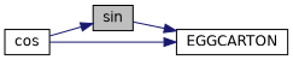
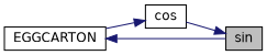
  digraph {
    rankdir=RL
    node [color=black fontname=Helvetica fontsize=12 shape=record]
    edge [color=midnightblue dir=back fontname=Helvetica fontsize=12 labelfontname=Helvetica labelfontsize=12 style=solid]
    n1 [fillcolor=grey75 fontcolor=black height=0.2 label=sin style=filled width=0.4]
    n2 [height=0.2 label=cos width=0.4]
    n3 [height=0.2 label=EGGCARTON width=0.4]
    n1 -> n2
-   n3 -> n2
+   n2 -> n3
    n3 -> n1
  }
